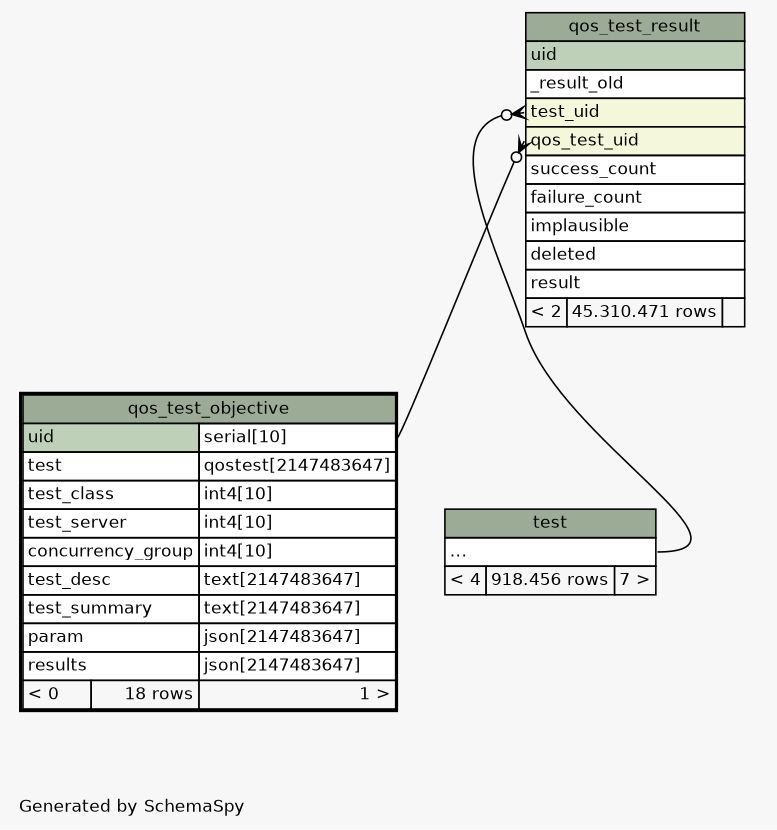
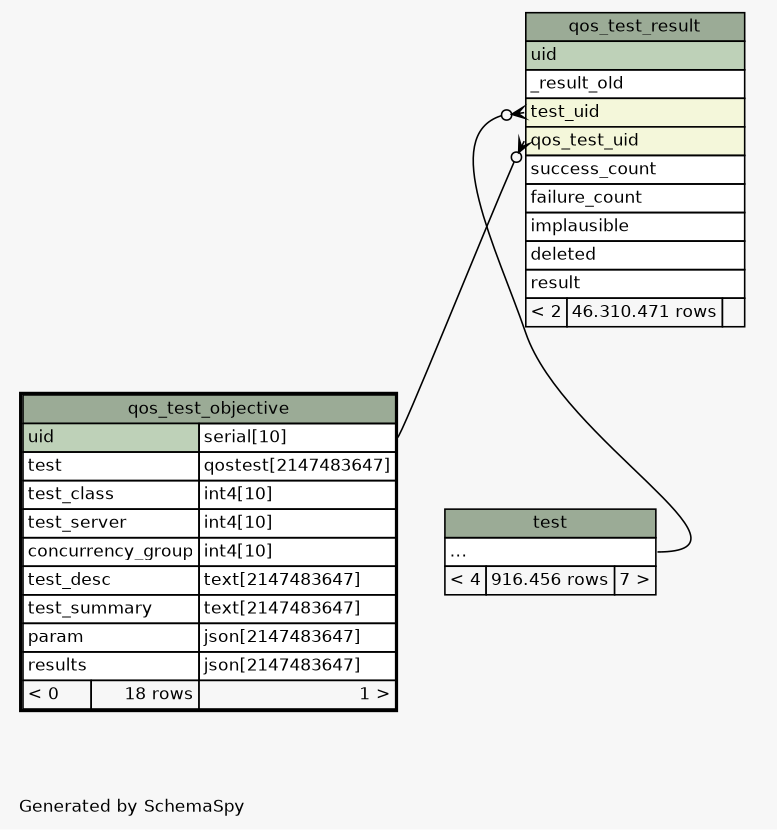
  digraph {
    bgcolor="#f7f7f7"
    fontname=Helvetica
    fontsize=11
    label="\nGenerated by SchemaSpy"
    labeljust=l
    nodesep=0.18
    rankdir=TB
    ranksep=0.46
    node [fontname=Helvetica fontsize=11 shape=plaintext]
    edge [arrowhead=none arrowsize=0.8 arrowtail=crowodot dir=back]
-   n1 [label=<     <TABLE BORDER="0" CELLBORDER="1" CELLSPACING="0" BGCOLOR="#ffffff">       <TR><TD COLSPAN="3" BGCOLOR="#9bab96" ALIGN="CENTER">qos_test_result</TD></TR>       <TR><TD PORT="uid" COLSPAN="3" BGCOLOR="#bed1b8" ALIGN="LEFT">uid</TD></TR>       <TR><TD PORT="_result_old" COLSPAN="3" ALIGN="LEFT">_result_old</TD></TR>       <TR><TD PORT="test_uid" COLSPAN="3" BGCOLOR="#f4f7da" ALIGN="LEFT">test_uid</TD></TR>       <TR><TD PORT="qos_test_uid" COLSPAN="3" BGCOLOR="#f4f7da" ALIGN="LEFT">qos_test_uid</TD></TR>       <TR><TD PORT="success_count" COLSPAN="3" ALIGN="LEFT">success_count</TD></TR>       <TR><TD PORT="failure_count" COLSPAN="3" ALIGN="LEFT">failure_count</TD></TR>       <TR><TD PORT="implausible" COLSPAN="3" ALIGN="LEFT">implausible</TD></TR>       <TR><TD PORT="deleted" COLSPAN="3" ALIGN="LEFT">deleted</TD></TR>       <TR><TD PORT="result" COLSPAN="3" ALIGN="LEFT">result</TD></TR>       <TR><TD ALIGN="LEFT" BGCOLOR="#f7f7f7">&lt; 2</TD><TD ALIGN="RIGHT" BGCOLOR="#f7f7f7">45.310.471 rows</TD><TD ALIGN="RIGHT" BGCOLOR="#f7f7f7">  </TD></TR>     </TABLE>>]
+   n1 [label=<     <TABLE BORDER="0" CELLBORDER="1" CELLSPACING="0" BGCOLOR="#ffffff">       <TR><TD COLSPAN="3" BGCOLOR="#9bab96" ALIGN="CENTER">qos_test_result</TD></TR>       <TR><TD PORT="uid" COLSPAN="3" BGCOLOR="#bed1b8" ALIGN="LEFT">uid</TD></TR>       <TR><TD PORT="_result_old" COLSPAN="3" ALIGN="LEFT">_result_old</TD></TR>       <TR><TD PORT="test_uid" COLSPAN="3" BGCOLOR="#f4f7da" ALIGN="LEFT">test_uid</TD></TR>       <TR><TD PORT="qos_test_uid" COLSPAN="3" BGCOLOR="#f4f7da" ALIGN="LEFT">qos_test_uid</TD></TR>       <TR><TD PORT="success_count" COLSPAN="3" ALIGN="LEFT">success_count</TD></TR>       <TR><TD PORT="failure_count" COLSPAN="3" ALIGN="LEFT">failure_count</TD></TR>       <TR><TD PORT="implausible" COLSPAN="3" ALIGN="LEFT">implausible</TD></TR>       <TR><TD PORT="deleted" COLSPAN="3" ALIGN="LEFT">deleted</TD></TR>       <TR><TD PORT="result" COLSPAN="3" ALIGN="LEFT">result</TD></TR>       <TR><TD ALIGN="LEFT" BGCOLOR="#f7f7f7">&lt; 2</TD><TD ALIGN="RIGHT" BGCOLOR="#f7f7f7">46.310.471 rows</TD><TD ALIGN="RIGHT" BGCOLOR="#f7f7f7">  </TD></TR>     </TABLE>>]
    n2 [label=<     <TABLE BORDER="2" CELLBORDER="1" CELLSPACING="0" BGCOLOR="#ffffff">       <TR><TD COLSPAN="3" BGCOLOR="#9bab96" ALIGN="CENTER">qos_test_objective</TD></TR>       <TR><TD PORT="uid" COLSPAN="2" BGCOLOR="#bed1b8" ALIGN="LEFT">uid</TD><TD PORT="uid.type" ALIGN="LEFT">serial[10]</TD></TR>       <TR><TD PORT="test" COLSPAN="2" ALIGN="LEFT">test</TD><TD PORT="test.type" ALIGN="LEFT">qostest[2147483647]</TD></TR>       <TR><TD PORT="test_class" COLSPAN="2" ALIGN="LEFT">test_class</TD><TD PORT="test_class.type" ALIGN="LEFT">int4[10]</TD></TR>       <TR><TD PORT="test_server" COLSPAN="2" ALIGN="LEFT">test_server</TD><TD PORT="test_server.type" ALIGN="LEFT">int4[10]</TD></TR>       <TR><TD PORT="concurrency_group" COLSPAN="2" ALIGN="LEFT">concurrency_group</TD><TD PORT="concurrency_group.type" ALIGN="LEFT">int4[10]</TD></TR>       <TR><TD PORT="test_desc" COLSPAN="2" ALIGN="LEFT">test_desc</TD><TD PORT="test_desc.type" ALIGN="LEFT">text[2147483647]</TD></TR>       <TR><TD PORT="test_summary" COLSPAN="2" ALIGN="LEFT">test_summary</TD><TD PORT="test_summary.type" ALIGN="LEFT">text[2147483647]</TD></TR>       <TR><TD PORT="param" COLSPAN="2" ALIGN="LEFT">param</TD><TD PORT="param.type" ALIGN="LEFT">json[2147483647]</TD></TR>       <TR><TD PORT="results" COLSPAN="2" ALIGN="LEFT">results</TD><TD PORT="results.type" ALIGN="LEFT">json[2147483647]</TD></TR>       <TR><TD ALIGN="LEFT" BGCOLOR="#f7f7f7">&lt; 0</TD><TD ALIGN="RIGHT" BGCOLOR="#f7f7f7">18 rows</TD><TD ALIGN="RIGHT" BGCOLOR="#f7f7f7">1 &gt;</TD></TR>     </TABLE>>]
-   n3 [label=<     <TABLE BORDER="0" CELLBORDER="1" CELLSPACING="0" BGCOLOR="#ffffff">       <TR><TD COLSPAN="3" BGCOLOR="#9bab96" ALIGN="CENTER">test</TD></TR>       <TR><TD PORT="elipses" COLSPAN="3" ALIGN="LEFT">...</TD></TR>       <TR><TD ALIGN="LEFT" BGCOLOR="#f7f7f7">&lt; 4</TD><TD ALIGN="RIGHT" BGCOLOR="#f7f7f7">918.456 rows</TD><TD ALIGN="RIGHT" BGCOLOR="#f7f7f7">7 &gt;</TD></TR>     </TABLE>>]
+   n3 [label=<     <TABLE BORDER="0" CELLBORDER="1" CELLSPACING="0" BGCOLOR="#ffffff">       <TR><TD COLSPAN="3" BGCOLOR="#9bab96" ALIGN="CENTER">test</TD></TR>       <TR><TD PORT="elipses" COLSPAN="3" ALIGN="LEFT">...</TD></TR>       <TR><TD ALIGN="LEFT" BGCOLOR="#f7f7f7">&lt; 4</TD><TD ALIGN="RIGHT" BGCOLOR="#f7f7f7">916.456 rows</TD><TD ALIGN="RIGHT" BGCOLOR="#f7f7f7">7 &gt;</TD></TR>     </TABLE>>]
    n1 -> n2 [headport="uid.type:e" tailport="qos_test_uid:w"]
    n1 -> n3 [headport="elipses:e" tailport="test_uid:w"]
  }
